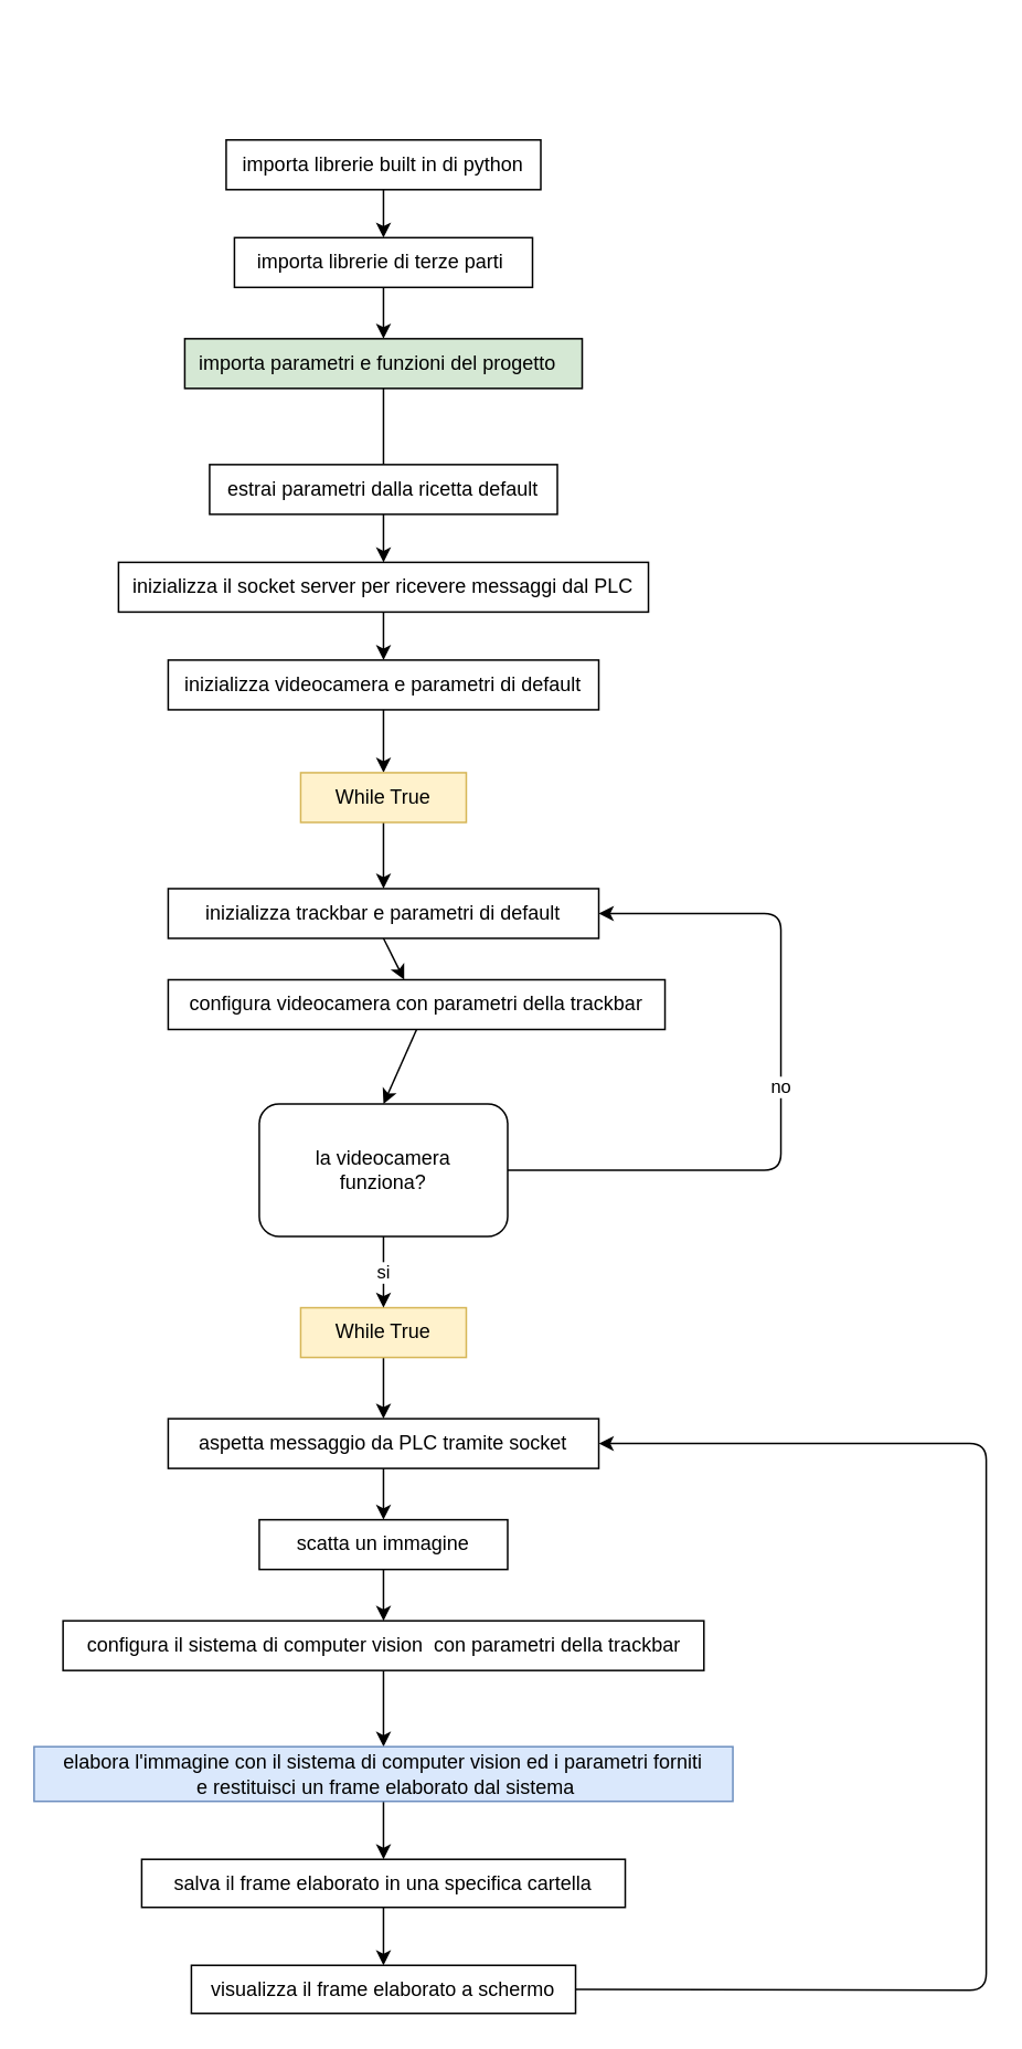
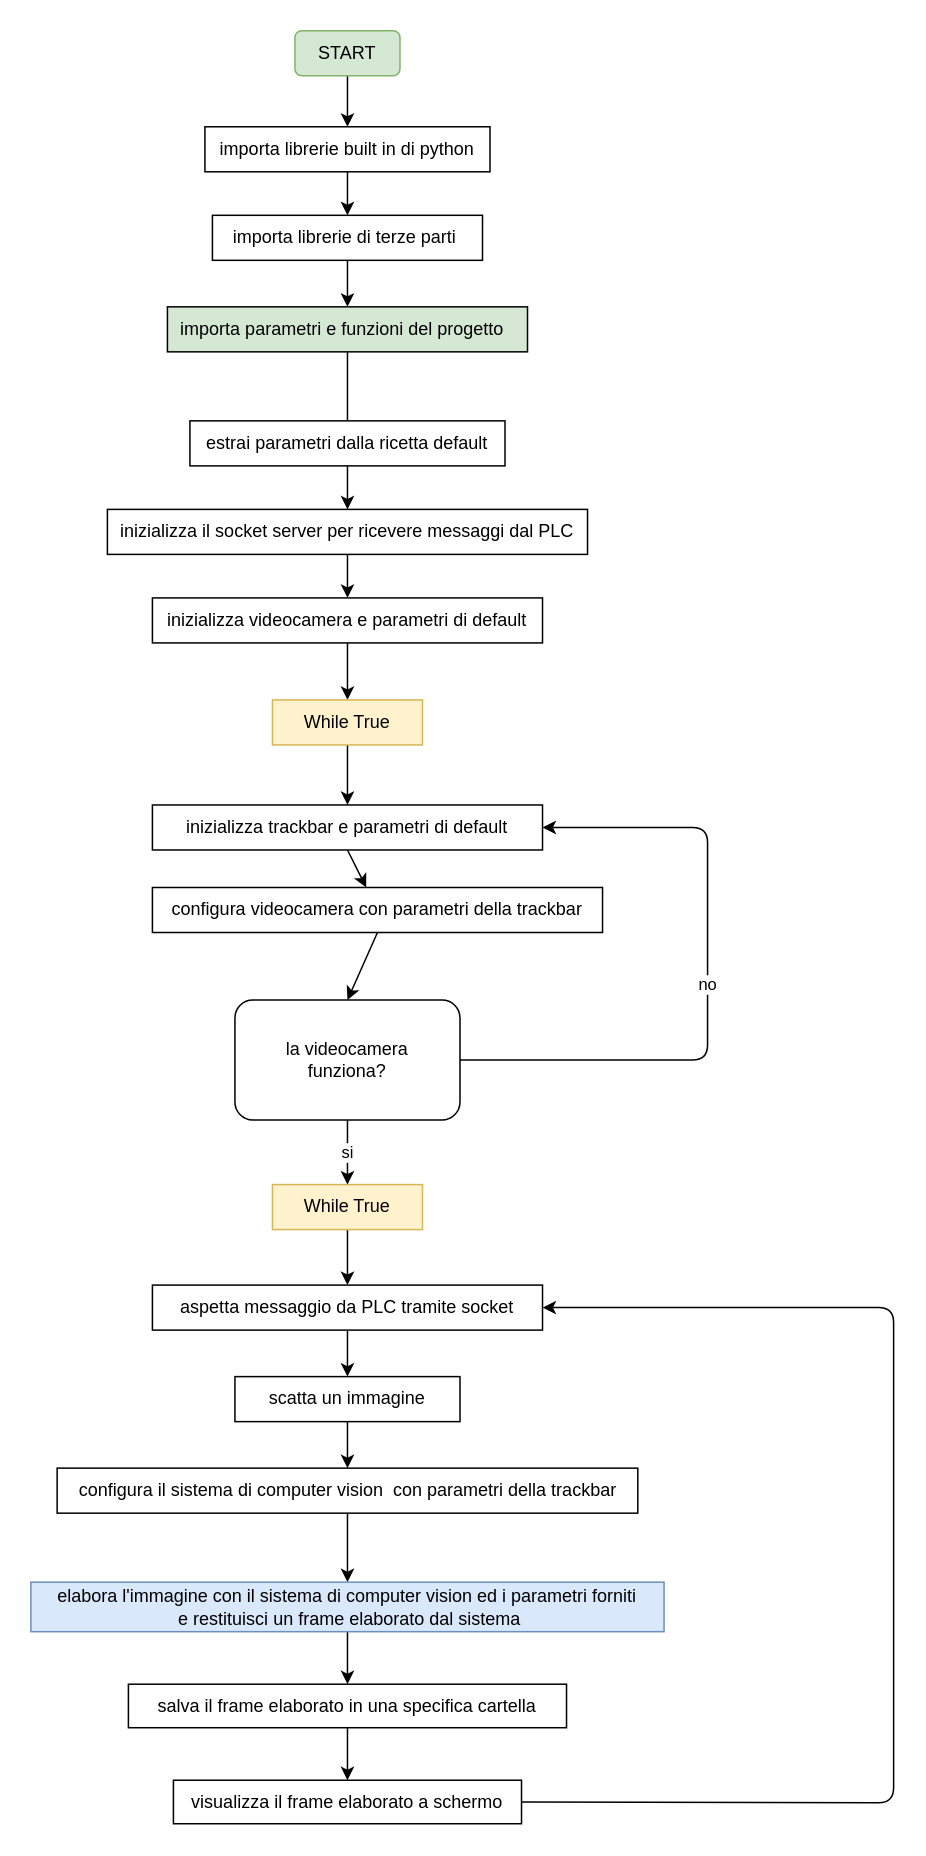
  <mxCell id="0" />
  <mxCell id="1" parent="0" />
+ <mxCell id="2" value="" style="edgeStyle=none;html=1;" parent="1" source="3" target="5" edge="1"><mxGeometry relative="1" as="geometry" /></mxCell>
+ <mxCell id="3" value="START" style="rounded=1;whiteSpace=wrap;html=1;fillColor=#d5e8d4;strokeColor=#82b366;" parent="1" vertex="1"><mxGeometry x="196" y="20" width="70" height="30" as="geometry" /></mxCell>
  <mxCell id="4" value="" style="edgeStyle=none;html=1;" parent="1" source="5" target="7" edge="1"><mxGeometry relative="1" as="geometry" /></mxCell>
  <mxCell id="5" value="importa librerie built in di python" style="rounded=0;whiteSpace=wrap;html=1;" parent="1" vertex="1"><mxGeometry x="136" y="84" width="190" height="30" as="geometry" /></mxCell>
  <mxCell id="6" value="" style="edgeStyle=none;html=1;" parent="1" source="7" target="9" edge="1"><mxGeometry relative="1" as="geometry" /></mxCell>
  <mxCell id="7" value="importa librerie di terze parti&amp;nbsp;" style="rounded=0;whiteSpace=wrap;html=1;" parent="1" vertex="1"><mxGeometry x="141" y="143" width="180" height="30" as="geometry" /></mxCell>
  <mxCell id="8" style="edgeStyle=none;html=1;exitX=0.5;exitY=1;exitDx=0;exitDy=0;entryX=0.5;entryY=0;entryDx=0;entryDy=0;endArrow=none;" parent="1" source="9" target="11" edge="1"><mxGeometry relative="1" as="geometry" /></mxCell>
  <mxCell id="9" value="importa parametri e funzioni del progetto &amp;nbsp;" style="rounded=0;whiteSpace=wrap;html=1;fillColor=#d5e8d4;" parent="1" vertex="1"><mxGeometry x="111" y="204" width="240" height="30" as="geometry" /></mxCell>
  <mxCell id="10" style="edgeStyle=none;html=1;exitX=0.5;exitY=1;exitDx=0;exitDy=0;entryX=0.5;entryY=0;entryDx=0;entryDy=0;" parent="1" source="11" target="13" edge="1"><mxGeometry relative="1" as="geometry" /></mxCell>
  <mxCell id="11" value="estrai parametri dalla ricetta default" style="rounded=0;whiteSpace=wrap;html=1;" parent="1" vertex="1"><mxGeometry x="126" y="280" width="210" height="30" as="geometry" /></mxCell>
  <mxCell id="12" style="edgeStyle=none;html=1;exitX=0.5;exitY=1;exitDx=0;exitDy=0;entryX=0.5;entryY=0;entryDx=0;entryDy=0;" parent="1" source="13" target="15" edge="1"><mxGeometry relative="1" as="geometry" /></mxCell>
  <mxCell id="13" value="inizializza il socket server per ricevere messaggi dal PLC" style="rounded=0;whiteSpace=wrap;html=1;" parent="1" vertex="1"><mxGeometry x="71" y="339" width="320" height="30" as="geometry" /></mxCell>
  <mxCell id="14" style="edgeStyle=none;html=1;exitX=0.5;exitY=1;exitDx=0;exitDy=0;entryX=0.5;entryY=0;entryDx=0;entryDy=0;" parent="1" source="15" target="17" edge="1"><mxGeometry relative="1" as="geometry" /></mxCell>
  <mxCell id="15" value="inizializza videocamera e parametri di default" style="rounded=0;whiteSpace=wrap;html=1;" parent="1" vertex="1"><mxGeometry x="101" y="398" width="260" height="30" as="geometry" /></mxCell>
  <mxCell id="16" style="edgeStyle=none;html=1;exitX=0.5;exitY=1;exitDx=0;exitDy=0;entryX=0.5;entryY=0;entryDx=0;entryDy=0;" parent="1" source="17" target="19" edge="1"><mxGeometry relative="1" as="geometry" /></mxCell>
  <mxCell id="17" value="While True" style="rounded=0;whiteSpace=wrap;html=1;fillColor=#fff2cc;strokeColor=#d6b656;" parent="1" vertex="1"><mxGeometry x="181" y="466" width="100" height="30" as="geometry" /></mxCell>
  <mxCell id="18" style="edgeStyle=none;html=1;exitX=0.5;exitY=1;exitDx=0;exitDy=0;" parent="1" source="19" target="21" edge="1"><mxGeometry relative="1" as="geometry" /></mxCell>
  <mxCell id="19" value="inizializza trackbar e parametri di default" style="rounded=0;whiteSpace=wrap;html=1;" parent="1" vertex="1"><mxGeometry x="101" y="536" width="260" height="30" as="geometry" /></mxCell>
  <mxCell id="20" style="edgeStyle=none;html=1;exitX=0.5;exitY=1;exitDx=0;exitDy=0;entryX=0.5;entryY=0;entryDx=0;entryDy=0;" parent="1" source="21" target="30" edge="1"><mxGeometry relative="1" as="geometry" /></mxCell>
  <mxCell id="21" value="configura videocamera con parametri della trackbar" style="rounded=0;whiteSpace=wrap;html=1;" parent="1" vertex="1"><mxGeometry x="101" y="591" width="300" height="30" as="geometry" /></mxCell>
  <mxCell id="22" style="edgeStyle=none;html=1;exitX=0.5;exitY=1;exitDx=0;exitDy=0;" parent="1" source="23" target="25" edge="1"><mxGeometry relative="1" as="geometry" /></mxCell>
  <mxCell id="23" value="While True" style="rounded=0;whiteSpace=wrap;html=1;fillColor=#fff2cc;strokeColor=#d6b656;" parent="1" vertex="1"><mxGeometry x="181" y="789" width="100" height="30" as="geometry" /></mxCell>
  <mxCell id="24" value="" style="edgeStyle=none;html=1;" parent="1" source="25" target="32" edge="1"><mxGeometry relative="1" as="geometry" /></mxCell>
  <mxCell id="25" value="aspetta messaggio da PLC tramite socket" style="rounded=0;whiteSpace=wrap;html=1;" parent="1" vertex="1"><mxGeometry x="101" y="856" width="260" height="30" as="geometry" /></mxCell>
  <mxCell id="26" value="" style="edgeStyle=none;html=1;" parent="1" source="27" target="34" edge="1"><mxGeometry relative="1" as="geometry" /></mxCell>
  <mxCell id="27" value="configura il sistema di computer vision&amp;nbsp;&amp;nbsp;con parametri della trackbar" style="rounded=0;whiteSpace=wrap;html=1;" parent="1" vertex="1"><mxGeometry x="37.5" y="978" width="387" height="30" as="geometry" /></mxCell>
  <mxCell id="28" value="si" style="edgeStyle=none;html=1;exitX=0.5;exitY=1;exitDx=0;exitDy=0;entryX=0.5;entryY=0;entryDx=0;entryDy=0;" parent="1" source="30" target="23" edge="1"><mxGeometry relative="1" as="geometry" /></mxCell>
  <mxCell id="29" value="no" style="edgeStyle=none;html=1;exitX=1;exitY=0.5;exitDx=0;exitDy=0;entryX=1;entryY=0.5;entryDx=0;entryDy=0;" parent="1" source="30" target="19" edge="1"><mxGeometry relative="1" as="geometry"><Array as="points"><mxPoint x="471" y="706" /><mxPoint x="471" y="551" /></Array></mxGeometry></mxCell>
  <mxCell id="30" value="la videocamera &lt;br&gt;funziona?" style="whiteSpace=wrap;html=1;rounded=1;" parent="1" vertex="1"><mxGeometry x="156" y="666" width="150" height="80" as="geometry" /></mxCell>
  <mxCell id="31" value="" style="edgeStyle=none;html=1;" parent="1" source="32" target="27" edge="1"><mxGeometry relative="1" as="geometry" /></mxCell>
  <mxCell id="32" value="scatta un immagine" style="rounded=0;whiteSpace=wrap;html=1;" parent="1" vertex="1"><mxGeometry x="156" y="917" width="150" height="30" as="geometry" /></mxCell>
  <mxCell id="33" value="" style="edgeStyle=none;html=1;" parent="1" source="34" target="36" edge="1"><mxGeometry relative="1" as="geometry" /></mxCell>
  <mxCell id="34" value="elabora l'immagine con il sistema di computer vision ed i parametri forniti&lt;br&gt;&amp;nbsp;e restituisci un frame elaborato dal sistema" style="rounded=0;whiteSpace=wrap;html=1;fillColor=#dae8fc;strokeColor=#6c8ebf;" parent="1" vertex="1"><mxGeometry x="20" y="1054" width="422" height="33" as="geometry" /></mxCell>
  <mxCell id="35" value="" style="edgeStyle=none;html=1;" parent="1" source="36" target="38" edge="1"><mxGeometry relative="1" as="geometry" /></mxCell>
  <mxCell id="36" value="salva il frame elaborato in una specifica cartella" style="rounded=0;whiteSpace=wrap;html=1;" parent="1" vertex="1"><mxGeometry x="85" y="1122" width="292" height="29" as="geometry" /></mxCell>
  <mxCell id="37" style="edgeStyle=none;html=1;exitX=1;exitY=0.5;exitDx=0;exitDy=0;entryX=1;entryY=0.5;entryDx=0;entryDy=0;" parent="1" source="38" target="25" edge="1"><mxGeometry relative="1" as="geometry"><Array as="points"><mxPoint x="595" y="1201" /><mxPoint x="595" y="871" /></Array></mxGeometry></mxCell>
  <mxCell id="38" value="visualizza il frame elaborato a schermo" style="rounded=0;whiteSpace=wrap;html=1;" parent="1" vertex="1"><mxGeometry x="115" y="1186" width="232" height="29" as="geometry" /></mxCell>
